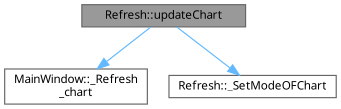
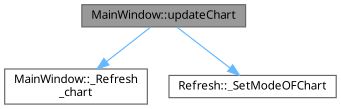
  digraph {
    fontname="Noto Sans"
    rankdir=TB
    node [color=grey40 fillcolor=white fontname="Noto Sans" fontsize=10 shape=box style=filled]
    edge [color=steelblue1 fontname="Noto Sans" fontsize=10 labelfontname=Helvetica labelfontsize=10 style=solid]
-   n1 [color=gray40 fillcolor=grey60 fontcolor=black height=0.2 label="Refresh::updateChart" width=0.4]
+   n1 [color=gray40 fillcolor=grey60 fontcolor=black height=0.2 label="MainWindow::updateChart" width=0.4]
    n2 [height=0.2 label="MainWindow::_Refresh\l_chart" width=0.4]
    n3 [height=0.2 label="Refresh::_SetModeOFChart" width=0.4]
    n1 -> n2
    n1 -> n3
  }
